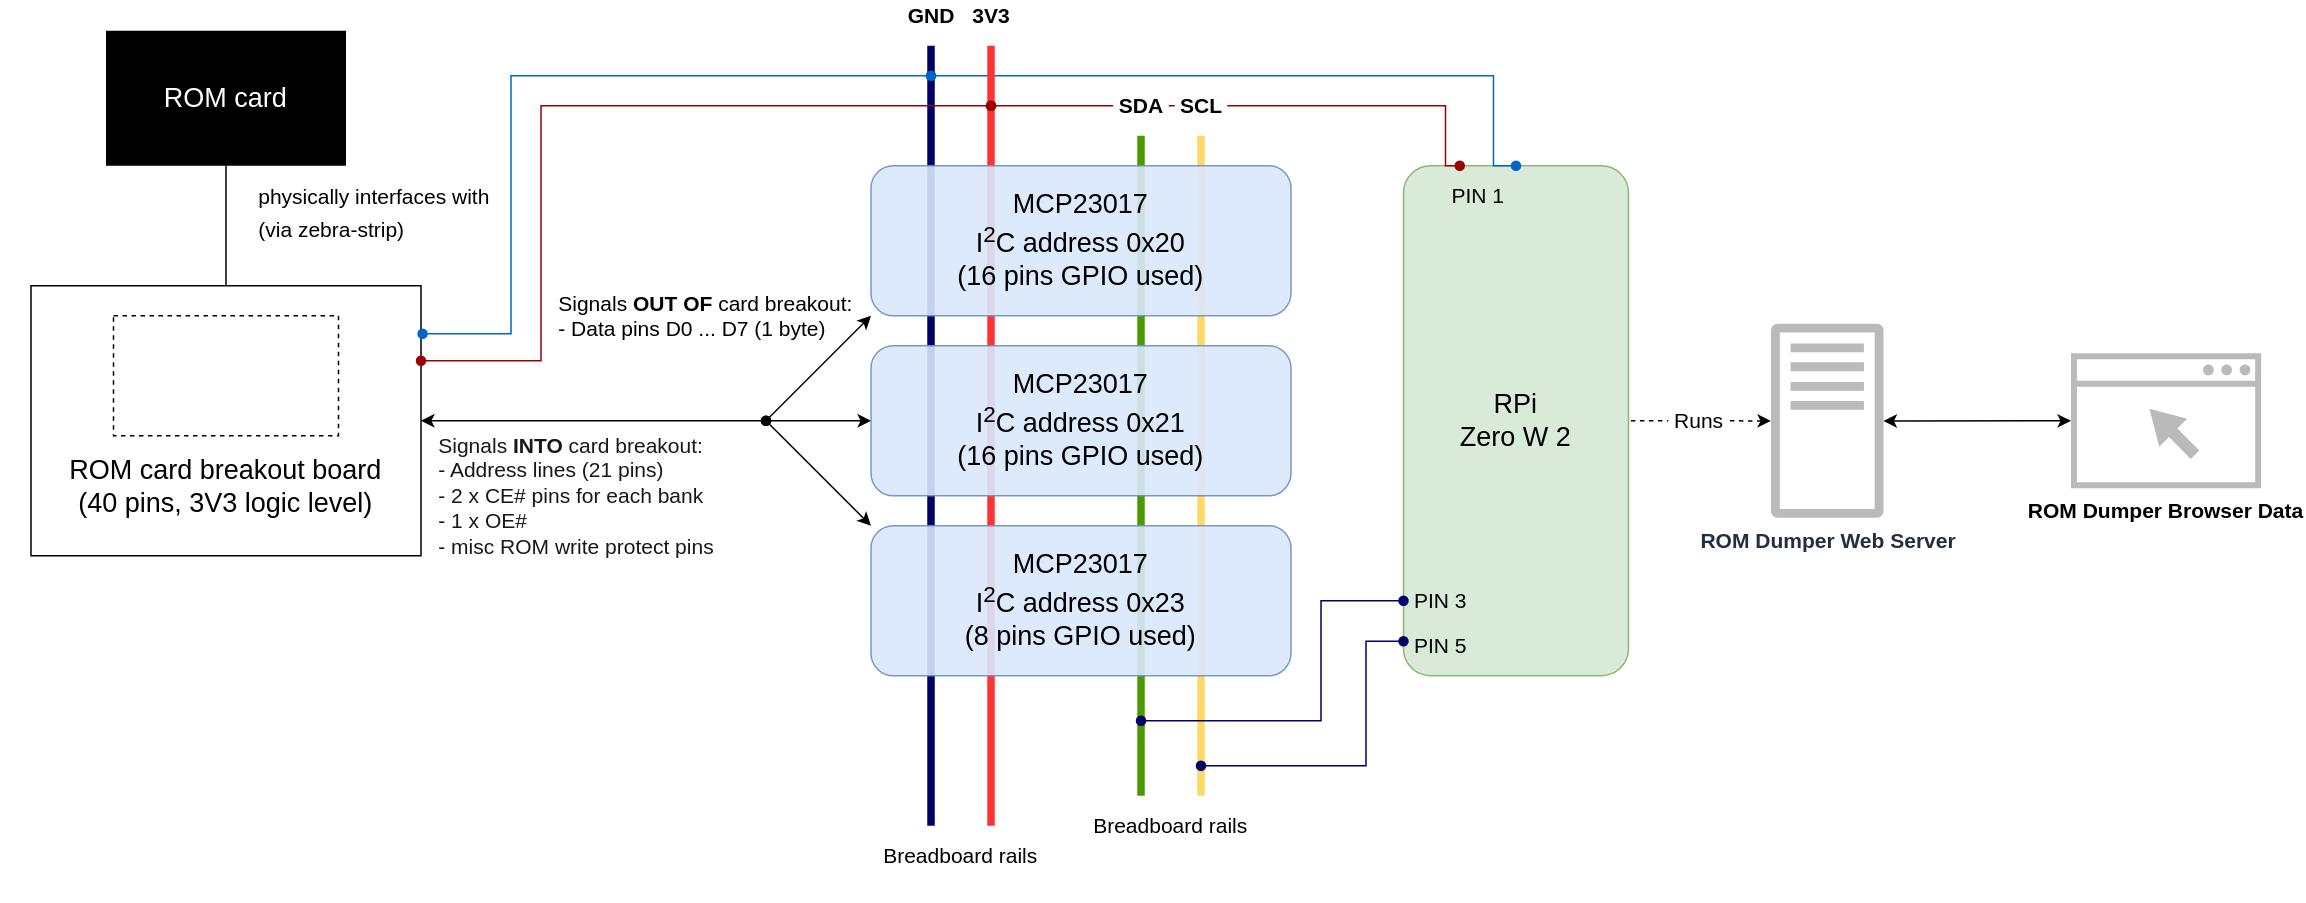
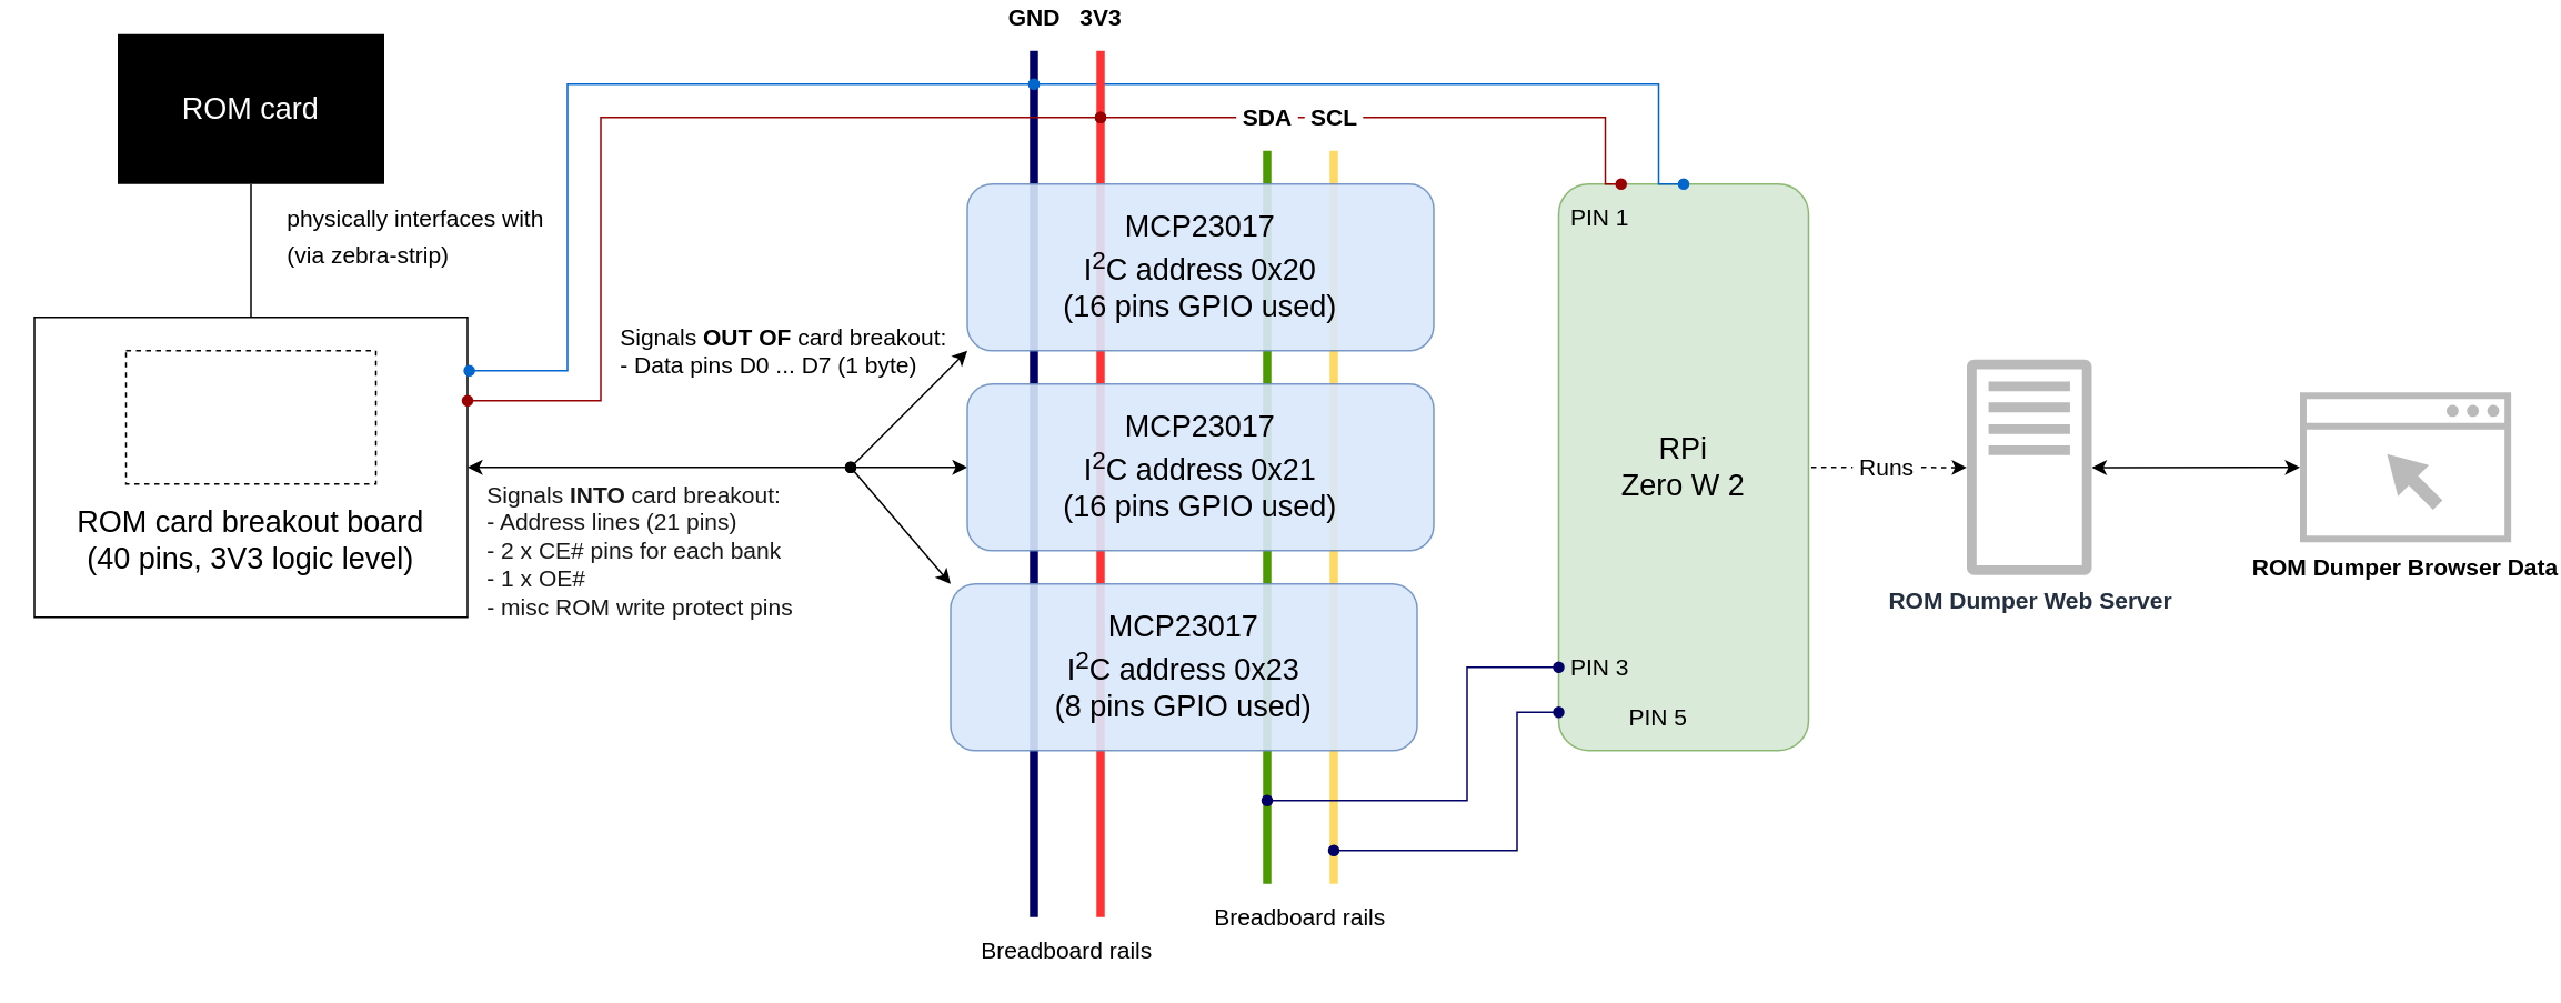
  <mxCell id="0" />
  <mxCell id="1" parent="0" />
  <mxCell id="2" value="&lt;span style=&quot;font-size: 18px&quot;&gt;RPi &lt;br&gt;Zero W 2&lt;br&gt;&lt;/span&gt;" style="rounded=1;whiteSpace=wrap;html=1;labelBackgroundColor=none;fontSize=14;opacity=90;direction=south;fillColor=#d5e8d4;strokeColor=#82b366;arcSize=12;" vertex="1" parent="1"><mxGeometry x="935" y="110" width="150" height="340" as="geometry" /></mxCell>
  <mxCell id="3" style="edgeStyle=orthogonalEdgeStyle;rounded=0;jumpStyle=arc;orthogonalLoop=1;jettySize=auto;html=1;exitX=0;exitY=0.5;exitDx=0;exitDy=0;labelBackgroundColor=none;startArrow=oval;startFill=1;endArrow=oval;endFill=1;strokeWidth=1;fontSize=14;fontColor=#000000;align=left;strokeColor=#0066CC;" edge="1" parent="1" source="2"><mxGeometry relative="1" as="geometry"><mxPoint x="620" y="50" as="targetPoint" /><Array as="points"><mxPoint x="995" y="50" /></Array></mxGeometry></mxCell>
  <mxCell id="4" value="3V3" style="endArrow=none;html=1;labelBackgroundColor=#ffffff;fontSize=14;fontColor=#000000;align=center;strokeWidth=5;strokeColor=#FF3333;fontStyle=1" edge="1" parent="1"><mxGeometry x="1" y="20" width="50" height="50" relative="1" as="geometry"><mxPoint x="660" y="550" as="sourcePoint" /><mxPoint x="660" y="30" as="targetPoint" /><mxPoint x="20" y="-20" as="offset" /></mxGeometry></mxCell>
  <mxCell id="5" style="edgeStyle=orthogonalEdgeStyle;rounded=0;jumpStyle=none;orthogonalLoop=1;jettySize=auto;html=1;exitX=0;exitY=0.75;exitDx=0;exitDy=0;labelBackgroundColor=none;startArrow=oval;startFill=1;endArrow=oval;endFill=1;strokeWidth=1;fontSize=14;fontColor=#000000;align=left;strokeColor=#990000;" edge="1" parent="1" source="2"><mxGeometry relative="1" as="geometry"><mxPoint x="660" y="70" as="targetPoint" /><Array as="points"><mxPoint x="963" y="70" /></Array></mxGeometry></mxCell>
  <mxCell id="6" value="&amp;nbsp;SCL&amp;nbsp;" style="endArrow=none;html=1;labelBackgroundColor=#ffffff;fontSize=14;fontColor=#000000;align=center;strokeWidth=5;strokeColor=#FFD966;fontStyle=1" edge="1" parent="1"><mxGeometry x="1" y="20" width="50" height="50" relative="1" as="geometry"><mxPoint x="800" y="530" as="sourcePoint" /><mxPoint x="800" y="90" as="targetPoint" /><mxPoint x="20" y="-20" as="offset" /></mxGeometry></mxCell>
  <mxCell id="7" value="&amp;nbsp;SDA&amp;nbsp;" style="endArrow=none;html=1;labelBackgroundColor=#ffffff;fontSize=14;fontColor=#000000;align=center;strokeWidth=5;strokeColor=#4D9900;fontStyle=1" edge="1" parent="1"><mxGeometry x="1" y="20" width="50" height="50" relative="1" as="geometry"><mxPoint x="760" y="530" as="sourcePoint" /><mxPoint x="760" y="90" as="targetPoint" /><mxPoint x="20" y="-20" as="offset" /></mxGeometry></mxCell>
  <mxCell id="8" value="GND" style="endArrow=none;html=1;labelBackgroundColor=#ffffff;fontSize=14;fontColor=#000000;align=center;strokeWidth=5;strokeColor=#000066;fontStyle=1" edge="1" parent="1"><mxGeometry x="1" y="20" width="50" height="50" relative="1" as="geometry"><mxPoint x="620" y="550" as="sourcePoint" /><mxPoint x="620" y="30" as="targetPoint" /><mxPoint x="20" y="-20" as="offset" /></mxGeometry></mxCell>
  <mxCell id="9" value="Signals&amp;nbsp;&lt;b&gt;INTO&lt;/b&gt;&amp;nbsp;card breakout:&lt;br&gt;&lt;div&gt;- Address lines (21 pins)&lt;/div&gt;&lt;div&gt;- 2 x CE# pins for each bank&lt;br&gt;- 1 x OE#&lt;/div&gt;&lt;div&gt;- misc ROM write protect pins&lt;/div&gt;" style="endArrow=oval;startArrow=classic;html=1;fontSize=14;exitX=1;exitY=0.5;exitDx=0;exitDy=0;endFill=1;textOpacity=90;align=left;" edge="1" parent="1" source="20"><mxGeometry x="-0.913" y="-50" width="50" height="50" relative="1" as="geometry"><mxPoint x="550" y="190" as="sourcePoint" /><mxPoint x="510" y="280" as="targetPoint" /><mxPoint as="offset" /></mxGeometry></mxCell>
  <mxCell id="10" value="Signals &lt;b&gt;OUT OF&lt;/b&gt;&amp;nbsp;card breakout:&lt;br&gt;- Data pins D0 ... D7 (1 byte)" style="rounded=0;orthogonalLoop=1;jettySize=auto;html=1;exitX=0;exitY=1;exitDx=0;exitDy=0;labelBackgroundColor=none;startArrow=classic;startFill=1;endArrow=none;endFill=0;fontSize=14;fontColor=#000000;align=left;" edge="1" parent="1" source="11"><mxGeometry x="1" y="-157" relative="1" as="geometry"><mxPoint x="510" y="280" as="targetPoint" /><mxPoint x="-29" y="41" as="offset" /></mxGeometry></mxCell>
  <mxCell id="11" value="MCP23017 &lt;br&gt;I&lt;sup&gt;2&lt;/sup&gt;C address 0x20&lt;br&gt;(16 pins GPIO used)" style="rounded=1;whiteSpace=wrap;html=1;fontSize=18;labelBackgroundColor=none;fillColor=#dae8fc;strokeColor=#6c8ebf;opacity=90;" vertex="1" parent="1"><mxGeometry x="580" y="110" width="280" height="100" as="geometry" /></mxCell>
  <mxCell id="12" value="&lt;span style=&quot;color: rgb(0 , 0 , 0) ; font-size: 14px&quot;&gt;physically interfaces with&lt;/span&gt;&lt;br style=&quot;color: rgb(0 , 0 , 0) ; font-size: 14px&quot;&gt;&lt;span style=&quot;color: rgb(0 , 0 , 0) ; font-size: 14px&quot;&gt;(via zebra-strip)&lt;/span&gt;" style="edgeStyle=orthogonalEdgeStyle;rounded=0;orthogonalLoop=1;jettySize=auto;html=1;fontSize=18;fontColor=#FFFFFF;labelBackgroundColor=#ffffff;align=left;entryX=0.5;entryY=0;entryDx=0;entryDy=0;" edge="1" parent="1" source="13" target="21"><mxGeometry x="-0.379" y="20" relative="1" as="geometry"><mxPoint as="offset" /></mxGeometry></mxCell>
  <mxCell id="13" value="ROM card" style="text;html=1;strokeColor=none;align=center;verticalAlign=middle;whiteSpace=wrap;rounded=0;fontStyle=0;fontSize=18;labelBackgroundColor=none;fontColor=#FFFFFF;fillColor=#000000;" vertex="1" parent="1"><mxGeometry x="70" y="20" width="160" height="90" as="geometry" /></mxCell>
  <mxCell id="14" style="edgeStyle=orthogonalEdgeStyle;rounded=0;orthogonalLoop=1;jettySize=auto;html=1;labelBackgroundColor=#ffffff;endArrow=oval;endFill=1;fontSize=14;fontColor=#000000;align=left;startArrow=classic;startFill=1;" edge="1" parent="1" source="15"><mxGeometry relative="1" as="geometry"><mxPoint x="510" y="280" as="targetPoint" /></mxGeometry></mxCell>
  <mxCell id="15" value="MCP23017&lt;br&gt;I&lt;sup&gt;2&lt;/sup&gt;C address 0x21&lt;br&gt;(16 pins GPIO used)" style="rounded=1;whiteSpace=wrap;html=1;fontSize=18;labelBackgroundColor=none;fillColor=#dae8fc;strokeColor=#6c8ebf;opacity=90;" vertex="1" parent="1"><mxGeometry x="580" y="230" width="280" height="100" as="geometry" /></mxCell>
  <mxCell id="16" style="edgeStyle=none;rounded=0;orthogonalLoop=1;jettySize=auto;html=1;exitX=0;exitY=0;exitDx=0;exitDy=0;labelBackgroundColor=#ffffff;startArrow=classic;startFill=1;endArrow=none;endFill=0;fontSize=14;fontColor=#000000;align=left;" edge="1" parent="1" source="17"><mxGeometry relative="1" as="geometry"><mxPoint x="510" y="280" as="targetPoint" /></mxGeometry></mxCell>
- <mxCell id="17" value="MCP23017&lt;br&gt;I&lt;sup&gt;2&lt;/sup&gt;C address 0x23&lt;br&gt;(8 pins GPIO used)" style="rounded=1;whiteSpace=wrap;html=1;fontSize=18;labelBackgroundColor=none;fillColor=#dae8fc;strokeColor=#6c8ebf;opacity=90;" vertex="1" parent="1"><mxGeometry x="580" y="350" width="280" height="100" as="geometry" /></mxCell>
+ <mxCell id="17" value="MCP23017&lt;br&gt;I&lt;sup&gt;2&lt;/sup&gt;C address 0x23&lt;br&gt;(8 pins GPIO used)" style="rounded=1;whiteSpace=wrap;html=1;fontSize=18;labelBackgroundColor=none;fillColor=#dae8fc;strokeColor=#6c8ebf;opacity=90;" vertex="1" parent="1"><mxGeometry x="570" y="350" width="280" height="100" as="geometry" /></mxCell>
  <mxCell id="18" style="edgeStyle=orthogonalEdgeStyle;rounded=0;orthogonalLoop=1;jettySize=auto;html=1;labelBackgroundColor=#ffffff;startArrow=oval;startFill=1;endArrow=oval;endFill=1;strokeColor=#000066;strokeWidth=1;fontSize=14;fontColor=#000000;align=center;jumpStyle=none;" edge="1" parent="1" source="2"><mxGeometry relative="1" as="geometry"><mxPoint x="800" y="510" as="targetPoint" /><Array as="points"><mxPoint x="910" y="427" /><mxPoint x="910" y="510" /></Array></mxGeometry></mxCell>
  <mxCell id="19" value="" style="group" vertex="1" connectable="0" parent="1"><mxGeometry x="20" y="190" width="260" height="180" as="geometry" /></mxCell>
  <mxCell id="20" value="&lt;span style=&quot;font-size: 18px;&quot;&gt;ROM card breakout board&lt;/span&gt;&lt;br style=&quot;font-size: 18px;&quot;&gt;&lt;span style=&quot;font-size: 18px;&quot;&gt;(40 pins, 3V3 logic level)&lt;br&gt;&lt;br&gt;&lt;/span&gt;" style="rounded=0;whiteSpace=wrap;html=1;verticalAlign=bottom;fontStyle=0" vertex="1" parent="19"><mxGeometry width="260" height="180" as="geometry" /></mxCell>
  <mxCell id="21" value="" style="rounded=0;whiteSpace=wrap;html=1;labelBackgroundColor=none;gradientColor=none;fontSize=18;fontColor=#FFFFFF;fillColor=none;dashed=1;" vertex="1" parent="19"><mxGeometry x="55" y="20" width="150" height="80" as="geometry" /></mxCell>
  <mxCell id="22" style="edgeStyle=orthogonalEdgeStyle;rounded=0;orthogonalLoop=1;jettySize=auto;html=1;labelBackgroundColor=#ffffff;startArrow=oval;startFill=1;endArrow=oval;endFill=1;strokeColor=#000066;strokeWidth=1;fontSize=14;fontColor=#000000;align=center;jumpStyle=none;" edge="1" parent="1" source="2"><mxGeometry relative="1" as="geometry"><mxPoint x="760" y="480" as="targetPoint" /><mxPoint x="927" y="400" as="sourcePoint" /><Array as="points"><mxPoint x="880" y="400" /><mxPoint x="880" y="480" /></Array></mxGeometry></mxCell>
  <mxCell id="23" value="PIN 3" style="text;html=1;strokeColor=none;fillColor=none;align=center;verticalAlign=middle;whiteSpace=wrap;rounded=0;labelBackgroundColor=none;fontSize=14;fontColor=#000000;opacity=90;" vertex="1" parent="1"><mxGeometry x="940" y="390" width="40" height="20" as="geometry" /></mxCell>
- <mxCell id="24" value="PIN 5" style="text;html=1;strokeColor=none;fillColor=none;align=center;verticalAlign=middle;whiteSpace=wrap;rounded=0;labelBackgroundColor=none;fontSize=14;fontColor=#000000;opacity=90;" vertex="1" parent="1"><mxGeometry x="940" y="420" width="40" height="20" as="geometry" /></mxCell>
- <mxCell id="25" value="PIN 1" style="text;html=1;strokeColor=none;fillColor=none;align=center;verticalAlign=middle;whiteSpace=wrap;rounded=0;labelBackgroundColor=none;fontSize=14;fontColor=#000000;opacity=90;" vertex="1" parent="1"><mxGeometry x="965" y="120" width="40" height="20" as="geometry" /></mxCell>
+ <mxCell id="24" value="PIN 5" style="text;html=1;strokeColor=none;fillColor=none;align=center;verticalAlign=middle;whiteSpace=wrap;rounded=0;labelBackgroundColor=none;fontSize=14;fontColor=#000000;opacity=90;" vertex="1" parent="1"><mxGeometry x="975" y="420" width="40" height="20" as="geometry" /></mxCell>
+ <mxCell id="25" value="PIN 1" style="text;html=1;strokeColor=none;fillColor=none;align=center;verticalAlign=middle;whiteSpace=wrap;rounded=0;labelBackgroundColor=none;fontSize=14;fontColor=#000000;opacity=90;" vertex="1" parent="1"><mxGeometry x="940" y="120" width="40" height="20" as="geometry" /></mxCell>
  <mxCell id="26" style="edgeStyle=orthogonalEdgeStyle;rounded=0;jumpStyle=none;orthogonalLoop=1;jettySize=auto;html=1;labelBackgroundColor=none;startArrow=oval;startFill=1;endArrow=oval;endFill=1;strokeWidth=1;fontSize=14;fontColor=#000000;align=left;strokeColor=#990000;" edge="1" parent="1"><mxGeometry relative="1" as="geometry"><mxPoint x="660" y="70" as="targetPoint" /><mxPoint x="280" y="240" as="sourcePoint" /><Array as="points"><mxPoint x="280" y="240" /><mxPoint x="360" y="240" /><mxPoint x="360" y="70" /></Array></mxGeometry></mxCell>
  <mxCell id="27" style="edgeStyle=orthogonalEdgeStyle;rounded=0;jumpStyle=none;orthogonalLoop=1;jettySize=auto;html=1;exitX=1.004;exitY=0.178;exitDx=0;exitDy=0;labelBackgroundColor=none;startArrow=oval;startFill=1;endArrow=oval;endFill=1;strokeWidth=1;fontSize=14;fontColor=#000000;align=left;exitPerimeter=0;strokeColor=#0066CC;" edge="1" parent="1" source="20"><mxGeometry relative="1" as="geometry"><mxPoint x="620" y="50" as="targetPoint" /><mxPoint x="280" y="210" as="sourcePoint" /><Array as="points"><mxPoint x="340" y="222" /><mxPoint x="340" y="50" /><mxPoint x="620" y="50" /></Array></mxGeometry></mxCell>
  <mxCell id="28" value="Breadboard rails" style="text;html=1;strokeColor=none;fillColor=none;align=center;verticalAlign=middle;whiteSpace=wrap;rounded=0;labelBackgroundColor=none;fontSize=14;fontColor=#000000;opacity=90;" vertex="1" parent="1"><mxGeometry x="580" y="560" width="120" height="20" as="geometry" /></mxCell>
  <mxCell id="29" value="Breadboard rails" style="text;html=1;strokeColor=none;fillColor=none;align=center;verticalAlign=middle;whiteSpace=wrap;rounded=0;labelBackgroundColor=none;fontSize=14;fontColor=#000000;opacity=90;" vertex="1" parent="1"><mxGeometry x="720" y="540" width="120" height="20" as="geometry" /></mxCell>
  <mxCell id="30" style="edgeStyle=orthogonalEdgeStyle;rounded=0;jumpStyle=arc;orthogonalLoop=1;jettySize=auto;html=1;exitX=0;exitY=0.5;exitDx=0;exitDy=0;exitPerimeter=0;labelBackgroundColor=#ffffff;startArrow=classic;startFill=1;endArrow=classic;endFill=1;strokeColor=#000000;strokeWidth=1;fontSize=14;fontColor=#000000;align=left;" edge="1" parent="1" target="32"><mxGeometry relative="1" as="geometry"><mxPoint x="1380" y="280" as="sourcePoint" /></mxGeometry></mxCell>
  <mxCell id="31" value="&amp;nbsp;Runs&amp;nbsp;" style="edgeStyle=orthogonalEdgeStyle;rounded=0;jumpStyle=arc;orthogonalLoop=1;jettySize=auto;html=1;entryX=0.5;entryY=0;entryDx=0;entryDy=0;labelBackgroundColor=#ffffff;startArrow=classic;startFill=1;endArrow=none;endFill=0;strokeWidth=1;fontSize=14;fontColor=#000000;align=left;dashed=1;" edge="1" parent="1" source="32" target="2"><mxGeometry x="0.474" relative="1" as="geometry"><mxPoint as="offset" /></mxGeometry></mxCell>
  <mxCell id="32" value="ROM Dumper Web Server" style="outlineConnect=0;fontColor=#232F3E;gradientColor=none;strokeColor=none;dashed=0;verticalLabelPosition=bottom;verticalAlign=top;align=center;html=1;fontSize=14;fontStyle=1;aspect=fixed;pointerEvents=1;shape=mxgraph.aws4.traditional_server;labelBackgroundColor=none;opacity=90;fillColor=#B3B3B3;" vertex="1" parent="1"><mxGeometry x="1180" y="215" width="75" height="130" as="geometry" /></mxCell>
  <mxCell id="33" value="&lt;span style=&quot;font-weight: 700&quot;&gt;ROM Dumper Browser Data&lt;/span&gt;" style="pointerEvents=1;shadow=0;dashed=0;html=1;strokeColor=none;aspect=fixed;labelPosition=center;verticalLabelPosition=bottom;verticalAlign=top;align=center;outlineConnect=0;shape=mxgraph.vvd.web_browser;labelBackgroundColor=none;fontSize=14;fontColor=#000000;opacity=90;fillColor=#B3B3B3;" vertex="1" parent="1"><mxGeometry x="1380" y="235" width="126.76" height="90" as="geometry" /></mxCell>
